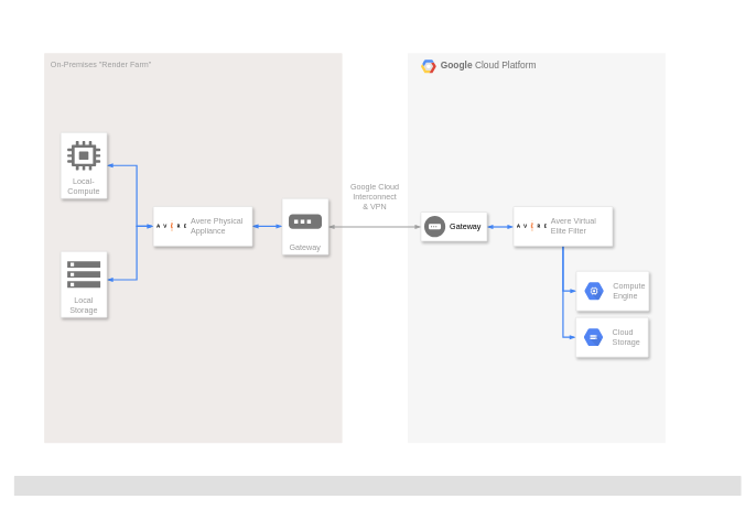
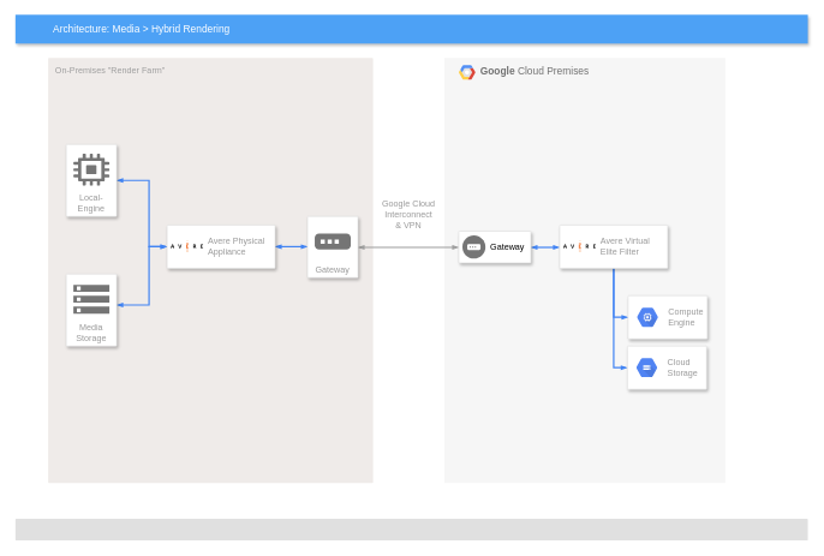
  <mxCell id="0" />
  <mxCell id="1" parent="0" />
- <mxCell id="2" value="&lt;b&gt;Google &lt;/b&gt;Cloud Platform" style="fillColor=#F6F6F6;strokeColor=none;shadow=0;gradientColor=none;fontSize=14;align=left;spacing=10;fontColor=#717171;9E9E9E;verticalAlign=top;spacingTop=-4;fontStyle=0;spacingLeft=40;html=1;" parent="1" vertex="1"><mxGeometry x="616" y="80" width="390" height="590" as="geometry" /></mxCell>
+ <mxCell id="2" value="&lt;b&gt;Google &lt;/b&gt;Cloud Premises" style="fillColor=#F6F6F6;strokeColor=none;shadow=0;gradientColor=none;fontSize=14;align=left;spacing=10;fontColor=#717171;9E9E9E;verticalAlign=top;spacingTop=-4;fontStyle=0;spacingLeft=40;html=1;" parent="1" vertex="1"><mxGeometry x="616" y="80" width="390" height="590" as="geometry" /></mxCell>
  <mxCell id="3" value="" style="shape=mxgraph.gcp2.google_cloud_platform;fillColor=#F6F6F6;strokeColor=none;shadow=0;gradientColor=none;" parent="2" vertex="1"><mxGeometry width="23" height="20" relative="1" as="geometry"><mxPoint x="20" y="10" as="offset" /></mxGeometry></mxCell>
+ <mxCell id="4" value="Architecture: Media &amp;gt; Hybrid Rendering" style="fillColor=#4DA1F5;strokeColor=none;shadow=1;gradientColor=none;fontSize=14;align=left;spacingLeft=50;fontColor=#ffffff;html=1;" parent="1" vertex="1"><mxGeometry x="20.5" y="20" width="1100" height="40" as="geometry" /></mxCell>
  <mxCell id="5" value="" style="rounded=1;absoluteArcSize=1;arcSize=2;html=1;strokeColor=none;gradientColor=none;shadow=0;dashed=0;strokeColor=none;fontSize=12;fontColor=#9E9E9E;align=left;verticalAlign=top;spacing=10;spacingTop=-4;fillColor=#E0E0E0;" parent="1" vertex="1"><mxGeometry x="20.5" y="720" width="1100" height="30" as="geometry" /></mxCell>
  <mxCell id="6" value="On-Premises &quot;Render Farm&quot;" style="rounded=1;absoluteArcSize=1;arcSize=2;html=1;strokeColor=none;gradientColor=none;shadow=0;dashed=0;strokeColor=none;fontSize=12;fontColor=#9E9E9E;align=left;verticalAlign=top;spacing=10;spacingTop=-4;fillColor=#EFEBE9;whiteSpace=wrap;" parent="1" vertex="1"><mxGeometry x="66" y="80" width="451" height="590" as="geometry" /></mxCell>
  <mxCell id="7" style="edgeStyle=orthogonalEdgeStyle;rounded=0;elbow=vertical;html=1;startArrow=blockThin;startFill=1;endArrow=blockThin;endFill=1;jettySize=auto;orthogonalLoop=1;strokeWidth=2;fontSize=10;fontColor=#999999;dashed=0;strokeColor=#4284F3;labelBackgroundColor=none;endSize=4;startSize=4;" parent="1" source="8" target="14" edge="1"><mxGeometry relative="1" as="geometry"><Array as="points"><mxPoint x="206" y="250" /><mxPoint x="206" y="342" /></Array></mxGeometry></mxCell>
- <mxCell id="8" value="Local-Compute" style="strokeColor=#dddddd;fillColor=#ffffff;shadow=1;strokeWidth=1;rounded=1;absoluteArcSize=1;arcSize=2;labelPosition=center;verticalLabelPosition=middle;align=center;verticalAlign=bottom;spacingLeft=0;fontColor=#999999;fontSize=12;whiteSpace=wrap;spacingBottom=2;html=1;" parent="1" vertex="1"><mxGeometry x="91" y="200" width="70" height="100" as="geometry" /></mxCell>
+ <mxCell id="8" value="Local-Engine" style="strokeColor=#dddddd;fillColor=#ffffff;shadow=1;strokeWidth=1;rounded=1;absoluteArcSize=1;arcSize=2;labelPosition=center;verticalLabelPosition=middle;align=center;verticalAlign=bottom;spacingLeft=0;fontColor=#999999;fontSize=12;whiteSpace=wrap;spacingBottom=2;html=1;" parent="1" vertex="1"><mxGeometry x="91" y="200" width="70" height="100" as="geometry" /></mxCell>
  <mxCell id="9" value="" style="dashed=0;html=1;fillColor=#757575;strokeColor=none;shape=mxgraph.gcp2.compute_engine_icon;part=1;" parent="8" vertex="1"><mxGeometry x="0.5" width="50" height="44.5" relative="1" as="geometry"><mxPoint x="-25" y="12.75" as="offset" /></mxGeometry></mxCell>
  <mxCell id="10" style="edgeStyle=orthogonalEdgeStyle;rounded=0;elbow=vertical;html=1;startArrow=blockThin;startFill=1;endArrow=blockThin;endFill=1;jettySize=auto;orthogonalLoop=1;strokeWidth=2;fontSize=10;fontColor=#999999;dashed=0;strokeColor=#4284F3;labelBackgroundColor=none;endSize=4;startSize=4;" parent="1" source="11" target="14" edge="1"><mxGeometry relative="1" as="geometry"><Array as="points"><mxPoint x="206" y="423" /><mxPoint x="206" y="342" /></Array></mxGeometry></mxCell>
- <mxCell id="11" value="Local&lt;br&gt;Storage" style="strokeColor=#dddddd;fillColor=#ffffff;shadow=1;strokeWidth=1;rounded=1;absoluteArcSize=1;arcSize=2;labelPosition=center;verticalLabelPosition=middle;align=center;verticalAlign=bottom;spacingLeft=0;fontColor=#999999;fontSize=12;whiteSpace=wrap;spacingBottom=2;html=1;" parent="1" vertex="1"><mxGeometry x="91" y="380" width="70" height="100" as="geometry" /></mxCell>
+ <mxCell id="11" value="Media&lt;br&gt;Storage" style="strokeColor=#dddddd;fillColor=#ffffff;shadow=1;strokeWidth=1;rounded=1;absoluteArcSize=1;arcSize=2;labelPosition=center;verticalLabelPosition=middle;align=center;verticalAlign=bottom;spacingLeft=0;fontColor=#999999;fontSize=12;whiteSpace=wrap;spacingBottom=2;html=1;" parent="1" vertex="1"><mxGeometry x="91" y="380" width="70" height="100" as="geometry" /></mxCell>
  <mxCell id="12" value="" style="dashed=0;html=1;fillColor=#757575;strokeColor=none;shape=mxgraph.gcp2.storage;part=1;" parent="11" vertex="1"><mxGeometry x="0.5" width="50" height="40" relative="1" as="geometry"><mxPoint x="-25" y="15" as="offset" /></mxGeometry></mxCell>
  <mxCell id="13" style="edgeStyle=elbowEdgeStyle;rounded=0;elbow=vertical;html=1;startArrow=blockThin;startFill=1;endArrow=blockThin;endFill=1;jettySize=auto;orthogonalLoop=1;strokeWidth=2;fontSize=10;fontColor=#999999;dashed=0;strokeColor=#4284F3;labelBackgroundColor=none;endSize=4;startSize=4;" parent="1" source="14" target="17" edge="1"><mxGeometry relative="1" as="geometry" /></mxCell>
  <mxCell id="14" value="" style="strokeColor=#dddddd;fillColor=#ffffff;shadow=1;strokeWidth=1;rounded=1;absoluteArcSize=1;arcSize=2;fontSize=17;fontColor=#000000;align=right;html=1;" parent="1" vertex="1"><mxGeometry x="231" y="312" width="150" height="60" as="geometry" /></mxCell>
  <mxCell id="15" value="Avere Physical&#10;Appliance" style="dashed=0;html=1;fillColor=#5184F3;strokeColor=none;shape=mxgraph.gcp2.avere;part=1;labelPosition=right;verticalLabelPosition=middle;align=left;verticalAlign=middle;spacingLeft=5;fontColor=#999999;fontSize=12;" parent="14" vertex="1"><mxGeometry width="45" height="14.85" relative="1" as="geometry"><mxPoint x="5" y="22.075" as="offset" /></mxGeometry></mxCell>
  <mxCell id="16" value="Google Cloud&lt;br&gt;Interconnect&lt;br&gt;&amp;amp; VPN&lt;br&gt;" style="edgeStyle=elbowEdgeStyle;rounded=0;elbow=vertical;html=1;startArrow=blockThin;startFill=1;endArrow=blockThin;endFill=1;jettySize=auto;orthogonalLoop=1;strokeWidth=2;fontSize=12;fontColor=#999999;dashed=0;strokeColor=#9E9E9E;labelBackgroundColor=#ffffff;endSize=4;startSize=4;verticalAlign=bottom;" parent="1" source="17" target="20" edge="1"><mxGeometry y="22" relative="1" as="geometry"><mxPoint as="offset" /></mxGeometry></mxCell>
  <mxCell id="17" value="Gateway" style="strokeColor=#dddddd;fillColor=#ffffff;shadow=1;strokeWidth=1;rounded=1;absoluteArcSize=1;arcSize=2;labelPosition=center;verticalLabelPosition=middle;align=center;verticalAlign=bottom;spacingLeft=0;fontColor=#999999;fontSize=12;whiteSpace=wrap;spacingBottom=2;html=1;" parent="1" vertex="1"><mxGeometry x="426" y="300" width="70" height="85" as="geometry" /></mxCell>
  <mxCell id="18" value="" style="dashed=0;html=1;fillColor=#757575;strokeColor=none;shape=mxgraph.gcp2.gateway_icon;part=1;" parent="17" vertex="1"><mxGeometry x="0.5" width="50" height="22" relative="1" as="geometry"><mxPoint x="-25" y="24" as="offset" /></mxGeometry></mxCell>
  <mxCell id="19" style="edgeStyle=elbowEdgeStyle;rounded=0;elbow=vertical;html=1;startArrow=blockThin;startFill=1;endArrow=blockThin;endFill=1;jettySize=auto;orthogonalLoop=1;strokeWidth=2;fontSize=10;fontColor=#999999;dashed=0;strokeColor=#4284F3;labelBackgroundColor=none;endSize=4;startSize=4;" parent="1" source="20" target="24" edge="1"><mxGeometry relative="1" as="geometry" /></mxCell>
  <mxCell id="20" value="" style="strokeColor=#dddddd;fillColor=#ffffff;shadow=1;strokeWidth=1;rounded=1;absoluteArcSize=1;arcSize=2;fontSize=17;fontColor=#000000;align=right;html=1;" parent="1" vertex="1"><mxGeometry x="636" y="320.5" width="100" height="44" as="geometry" /></mxCell>
  <mxCell id="21" value="Gateway" style="dashed=0;html=1;fillColor=#757575;strokeColor=none;shape=mxgraph.gcp2.gateway;part=1;labelPosition=right;verticalLabelPosition=middle;align=left;verticalAlign=middle;spacingLeft=5;fontColor=#000000;fontSize=12;" parent="20" vertex="1"><mxGeometry y="0.5" width="32" height="32" relative="1" as="geometry"><mxPoint x="5" y="-16" as="offset" /></mxGeometry></mxCell>
  <mxCell id="22" style="edgeStyle=orthogonalEdgeStyle;rounded=0;elbow=vertical;html=1;startArrow=none;startFill=1;endArrow=blockThin;endFill=1;jettySize=auto;orthogonalLoop=1;strokeWidth=2;fontSize=10;fontColor=#999999;dashed=0;strokeColor=#4284F3;labelBackgroundColor=none;endSize=4;startSize=4;" parent="1" source="24" target="26" edge="1"><mxGeometry relative="1" as="geometry"><Array as="points"><mxPoint x="851" y="440" /></Array></mxGeometry></mxCell>
  <mxCell id="23" style="edgeStyle=orthogonalEdgeStyle;rounded=0;elbow=vertical;html=1;startArrow=none;startFill=1;endArrow=blockThin;endFill=1;jettySize=auto;orthogonalLoop=1;strokeWidth=2;fontSize=10;fontColor=#999999;dashed=0;strokeColor=#4284F3;labelBackgroundColor=none;endSize=4;startSize=4;" parent="1" source="24" target="28" edge="1"><mxGeometry relative="1" as="geometry"><Array as="points"><mxPoint x="851" y="510" /></Array></mxGeometry></mxCell>
  <mxCell id="24" value="" style="strokeColor=#dddddd;fillColor=#ffffff;shadow=1;strokeWidth=1;rounded=1;absoluteArcSize=1;arcSize=2;fontSize=17;fontColor=#000000;align=right;html=1;" parent="1" vertex="1"><mxGeometry x="776" y="312" width="150" height="60" as="geometry" /></mxCell>
  <mxCell id="25" value="Avere Virtual&lt;br&gt;Elite Filter&lt;br&gt;" style="dashed=0;html=1;fillColor=#5184F3;strokeColor=none;shape=mxgraph.gcp2.avere;part=1;labelPosition=right;verticalLabelPosition=middle;align=left;verticalAlign=middle;spacingLeft=5;fontColor=#999999;fontSize=12;" parent="24" vertex="1"><mxGeometry width="45" height="14.85" relative="1" as="geometry"><mxPoint x="5" y="22.075" as="offset" /></mxGeometry></mxCell>
  <mxCell id="26" value="" style="strokeColor=#dddddd;fillColor=#ffffff;shadow=1;strokeWidth=1;rounded=1;absoluteArcSize=1;arcSize=2;fontSize=17;fontColor=#000000;align=right;html=1;" parent="1" vertex="1"><mxGeometry x="871" y="410" width="110" height="60" as="geometry" /></mxCell>
  <mxCell id="27" value="Compute&#10;Engine" style="dashed=0;connectable=0;html=1;fillColor=#5184F3;strokeColor=none;shape=mxgraph.gcp2.hexIcon;prIcon=compute_engine;part=1;labelPosition=right;verticalLabelPosition=middle;align=left;verticalAlign=middle;spacingLeft=5;fontColor=#999999;fontSize=12;" parent="26" vertex="1"><mxGeometry y="0.5" width="44" height="39" relative="1" as="geometry"><mxPoint x="5" y="-19.5" as="offset" /></mxGeometry></mxCell>
  <mxCell id="28" value="" style="strokeColor=#dddddd;fillColor=#ffffff;shadow=1;strokeWidth=1;rounded=1;absoluteArcSize=1;arcSize=2;fontSize=17;fontColor=#000000;align=right;html=1;" parent="1" vertex="1"><mxGeometry x="870" y="480" width="110" height="60" as="geometry" /></mxCell>
  <mxCell id="29" value="Cloud&#10;Storage" style="dashed=0;connectable=0;html=1;fillColor=#5184F3;strokeColor=none;shape=mxgraph.gcp2.hexIcon;prIcon=cloud_storage;part=1;labelPosition=right;verticalLabelPosition=middle;align=left;verticalAlign=middle;spacingLeft=5;fontColor=#999999;fontSize=12;" parent="28" vertex="1"><mxGeometry y="0.5" width="44" height="39" relative="1" as="geometry"><mxPoint x="5" y="-19.5" as="offset" /></mxGeometry></mxCell>
